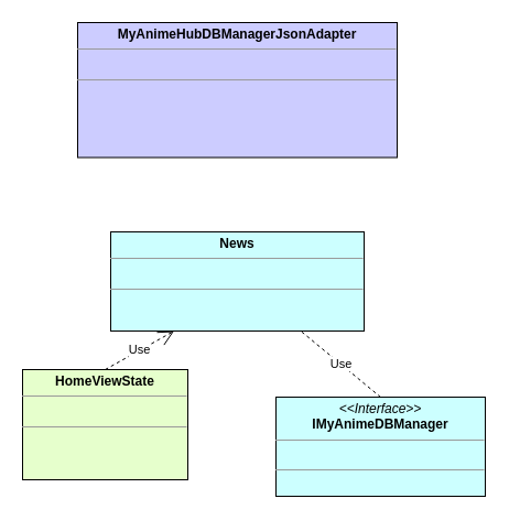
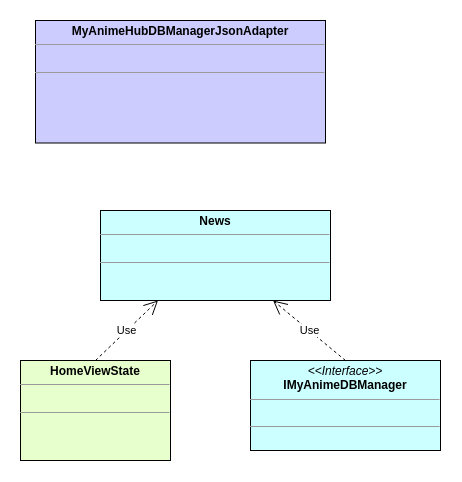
  <mxCell id="0" />
  <mxCell id="1" parent="0" />
- <mxCell id="2" value="&lt;p style=&quot;margin: 0px ; margin-top: 4px ; text-align: center&quot;&gt;&lt;b&gt;HomeViewState&lt;/b&gt;&lt;/p&gt;&lt;hr size=&quot;1&quot;&gt;&lt;p style=&quot;margin: 0px 0px 0px 4px&quot;&gt;&lt;br&gt;&lt;/p&gt;&lt;hr size=&quot;1&quot;&gt;&lt;p style=&quot;margin: 0px 0px 0px 4px&quot;&gt;&lt;br&gt;&lt;/p&gt;&lt;p style=&quot;margin: 0px ; margin-left: 4px&quot;&gt;&lt;br&gt;&lt;/p&gt;" style="verticalAlign=top;align=left;overflow=fill;fontSize=12;fontFamily=Helvetica;html=1;strokeColor=default;fillColor=#E6FFCC;" vertex="1" parent="1"><mxGeometry x="20" y="335" width="150" height="100" as="geometry" /></mxCell>
+ <mxCell id="2" value="&lt;p style=&quot;margin: 0px ; margin-top: 4px ; text-align: center&quot;&gt;&lt;b&gt;HomeViewState&lt;/b&gt;&lt;/p&gt;&lt;hr size=&quot;1&quot;&gt;&lt;p style=&quot;margin: 0px 0px 0px 4px&quot;&gt;&lt;br&gt;&lt;/p&gt;&lt;hr size=&quot;1&quot;&gt;&lt;p style=&quot;margin: 0px 0px 0px 4px&quot;&gt;&lt;br&gt;&lt;/p&gt;&lt;p style=&quot;margin: 0px ; margin-left: 4px&quot;&gt;&lt;br&gt;&lt;/p&gt;" style="verticalAlign=top;align=left;overflow=fill;fontSize=12;fontFamily=Helvetica;html=1;strokeColor=default;fillColor=#E6FFCC;" vertex="1" parent="1"><mxGeometry x="20" y="360" width="150" height="100" as="geometry" /></mxCell>
  <mxCell id="3" value="&lt;p style=&quot;margin: 0px ; margin-top: 4px ; text-align: center&quot;&gt;&lt;i&gt;&amp;lt;&amp;lt;Interface&amp;gt;&amp;gt;&lt;/i&gt;&lt;br&gt;&lt;b&gt;IMyAnimeDBManager&lt;/b&gt;&lt;/p&gt;&lt;hr size=&quot;1&quot;&gt;&lt;p style=&quot;margin: 0px ; margin-left: 4px&quot;&gt;&lt;br&gt;&lt;/p&gt;&lt;hr size=&quot;1&quot;&gt;&lt;p style=&quot;margin: 0px 0px 0px 4px&quot;&gt;&lt;br&gt;&lt;/p&gt;" style="verticalAlign=top;align=left;overflow=fill;fontSize=12;fontFamily=Helvetica;html=1;fillColor=#CCFFFF;" vertex="1" parent="1"><mxGeometry x="250" y="360" width="190" height="90" as="geometry" /></mxCell>
  <mxCell id="4" value="&lt;p style=&quot;margin: 0px ; margin-top: 4px ; text-align: center&quot;&gt;&lt;b&gt;News&lt;/b&gt;&lt;/p&gt;&lt;hr size=&quot;1&quot;&gt;&lt;p style=&quot;margin: 0px ; margin-left: 4px&quot;&gt;&lt;br&gt;&lt;/p&gt;&lt;hr size=&quot;1&quot;&gt;&lt;p style=&quot;margin: 0px ; margin-left: 4px&quot;&gt;&lt;br&gt;&lt;/p&gt;" style="verticalAlign=top;align=left;overflow=fill;fontSize=12;fontFamily=Helvetica;html=1;fillColor=#CCFFFF;" vertex="1" parent="1"><mxGeometry x="100" y="210" width="230" height="90" as="geometry" /></mxCell>
- <mxCell id="5" value="&lt;p style=&quot;margin: 0px ; margin-top: 4px ; text-align: center&quot;&gt;&lt;b&gt;MyAnimeHubDBManagerJsonAdapter&lt;/b&gt;&lt;/p&gt;&lt;hr size=&quot;1&quot;&gt;&lt;p style=&quot;margin: 0px ; margin-left: 4px&quot;&gt;&lt;br&gt;&lt;/p&gt;&lt;hr size=&quot;1&quot;&gt;&lt;p style=&quot;margin: 0px 0px 0px 4px&quot;&gt;&lt;br&gt;&lt;/p&gt;" style="verticalAlign=top;align=left;overflow=fill;fontSize=12;fontFamily=Helvetica;html=1;fillColor=#CCCCFF;" vertex="1" parent="1"><mxGeometry x="70" y="20" width="290" height="122.5" as="geometry" /></mxCell>
+ <mxCell id="5" value="&lt;p style=&quot;margin: 0px ; margin-top: 4px ; text-align: center&quot;&gt;&lt;b&gt;MyAnimeHubDBManagerJsonAdapter&lt;/b&gt;&lt;/p&gt;&lt;hr size=&quot;1&quot;&gt;&lt;p style=&quot;margin: 0px ; margin-left: 4px&quot;&gt;&lt;br&gt;&lt;/p&gt;&lt;hr size=&quot;1&quot;&gt;&lt;p style=&quot;margin: 0px 0px 0px 4px&quot;&gt;&lt;br&gt;&lt;/p&gt;" style="verticalAlign=top;align=left;overflow=fill;fontSize=12;fontFamily=Helvetica;html=1;fillColor=#CCCCFF;" vertex="1" parent="1"><mxGeometry x="35" y="20" width="290" height="122.5" as="geometry" /></mxCell>
  <mxCell id="6" value="Use" style="endArrow=open;endSize=12;dashed=1;html=1;rounded=0;entryX=0.25;entryY=1;entryDx=0;entryDy=0;exitX=0.5;exitY=0;exitDx=0;exitDy=0;" edge="1" parent="1" source="2" target="4"><mxGeometry width="160" relative="1" as="geometry"><mxPoint x="-10" y="387.5" as="sourcePoint" /><mxPoint x="135" y="310" as="targetPoint" /></mxGeometry></mxCell>
- <mxCell id="7" value="Use" style="endArrow=none;endSize=12;dashed=1;html=1;rounded=0;entryX=0.75;entryY=1;entryDx=0;entryDy=0;exitX=0.5;exitY=0;exitDx=0;exitDy=0;" edge="1" parent="1" source="3" target="4"><mxGeometry width="160" relative="1" as="geometry"><mxPoint x="-25" y="420" as="sourcePoint" /><mxPoint x="167.5" y="310" as="targetPoint" /></mxGeometry></mxCell>
+ <mxCell id="7" value="Use" style="endArrow=open;endSize=12;dashed=1;html=1;rounded=0;entryX=0.75;entryY=1;entryDx=0;entryDy=0;exitX=0.5;exitY=0;exitDx=0;exitDy=0;" edge="1" parent="1" source="3" target="4"><mxGeometry width="160" relative="1" as="geometry"><mxPoint x="-25" y="420" as="sourcePoint" /><mxPoint x="167.5" y="310" as="targetPoint" /></mxGeometry></mxCell>
